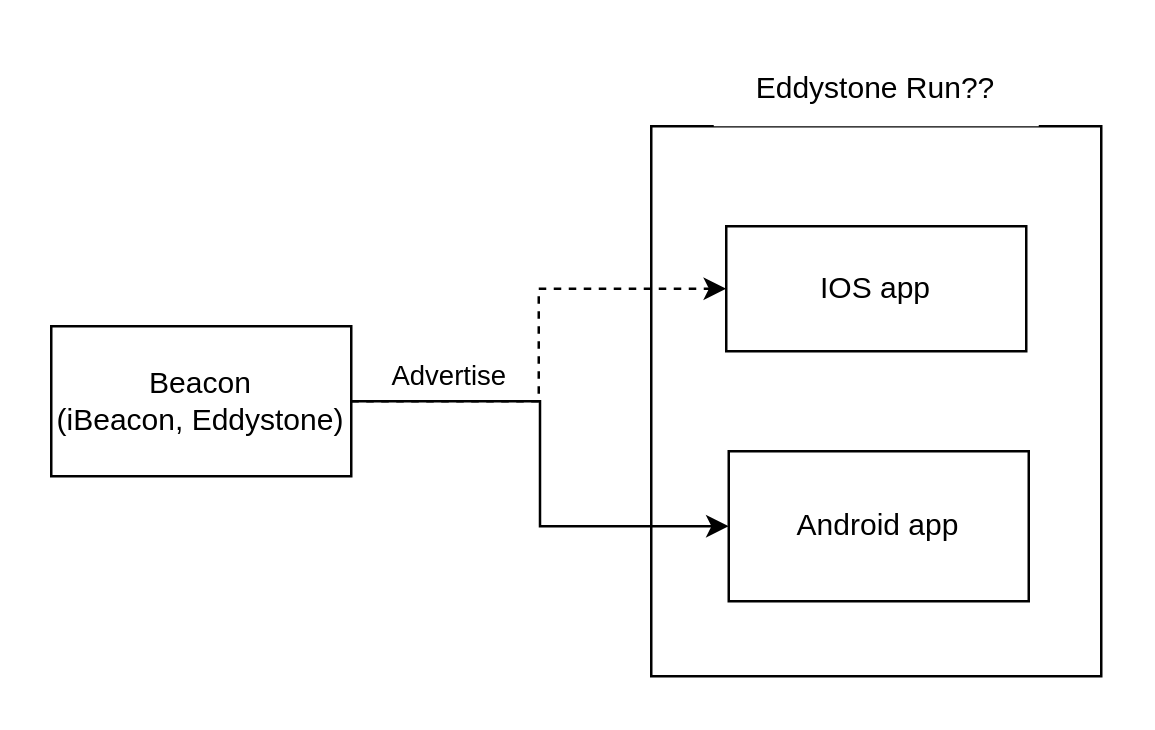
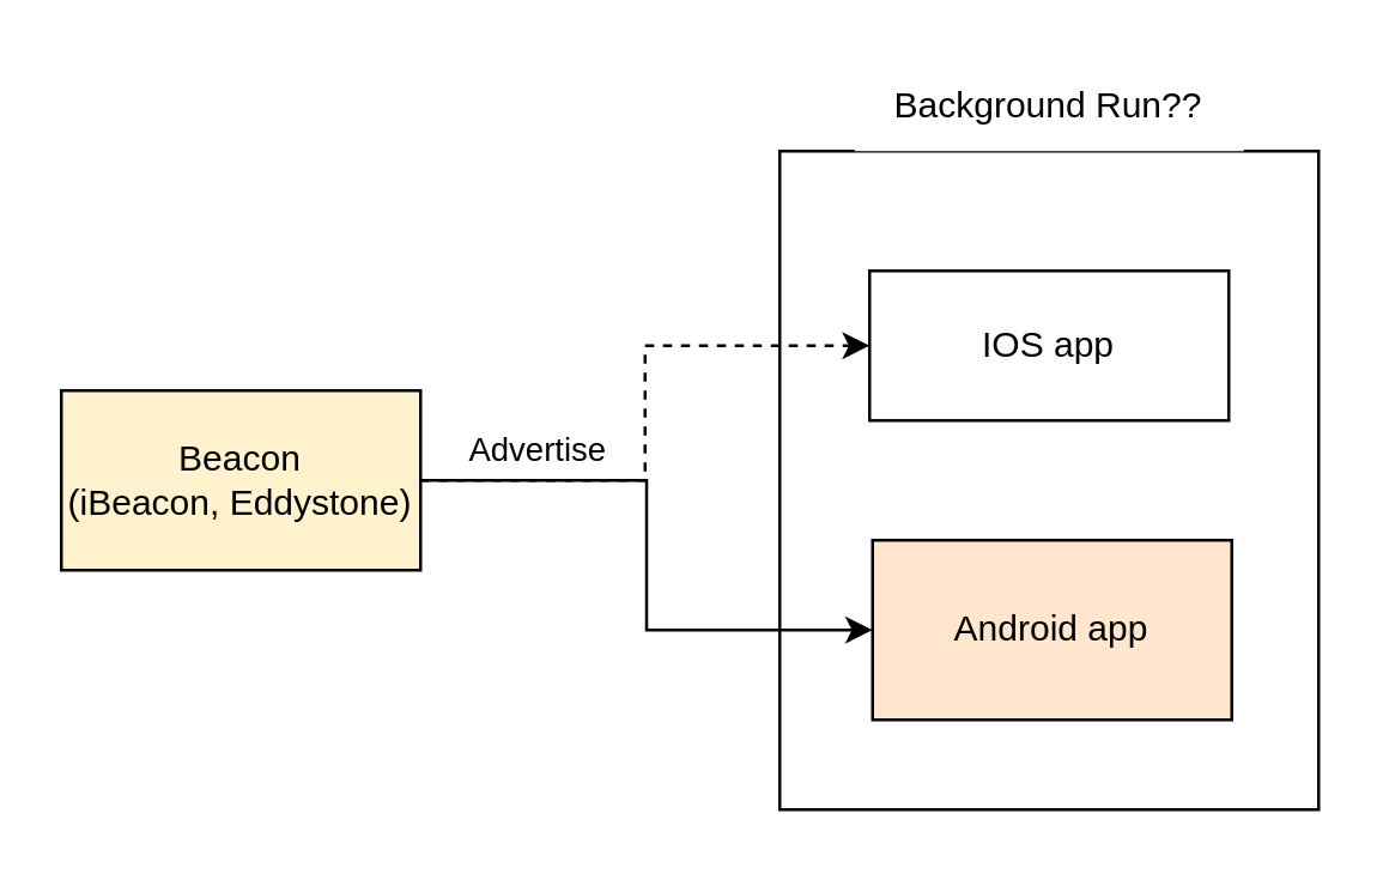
  <mxCell id="0" />
  <mxCell id="1" parent="0" />
  <mxCell id="2" value="" style="rounded=0;whiteSpace=wrap;html=1;fillColor=none;" vertex="1" parent="1"><mxGeometry x="260" y="50" width="180" height="220" as="geometry" /></mxCell>
  <mxCell id="3" value="Advertise" style="edgeStyle=orthogonalEdgeStyle;rounded=0;orthogonalLoop=1;jettySize=auto;html=1;exitX=1;exitY=0.5;exitDx=0;exitDy=0;entryX=0;entryY=0.5;entryDx=0;entryDy=0;dashed=1;" edge="1" parent="1" source="5" target="6"><mxGeometry x="-0.6" y="10" relative="1" as="geometry"><mxPoint as="offset" /></mxGeometry></mxCell>
  <mxCell id="4" style="edgeStyle=orthogonalEdgeStyle;rounded=0;orthogonalLoop=1;jettySize=auto;html=1;exitX=1;exitY=0.5;exitDx=0;exitDy=0;entryX=0;entryY=0.5;entryDx=0;entryDy=0;dashed=0;" edge="1" parent="1" source="5" target="7"><mxGeometry relative="1" as="geometry" /></mxCell>
- <mxCell id="5" value="Beacon&lt;br&gt;(iBeacon, Eddystone)" style="rounded=0;whiteSpace=wrap;html=1;" vertex="1" parent="1"><mxGeometry x="20" y="130" width="120" height="60" as="geometry" /></mxCell>
+ <mxCell id="5" value="Beacon&lt;br&gt;(iBeacon, Eddystone)" style="rounded=0;whiteSpace=wrap;html=1;fillColor=#fff2cc;" vertex="1" parent="1"><mxGeometry x="20" y="130" width="120" height="60" as="geometry" /></mxCell>
  <mxCell id="6" value="IOS app" style="whiteSpace=wrap;html=1;rounded=0;" vertex="1" parent="1"><mxGeometry x="290" y="90" width="120" height="50" as="geometry" /></mxCell>
- <mxCell id="7" value="Android app" style="whiteSpace=wrap;html=1;rounded=0;" vertex="1" parent="1"><mxGeometry x="291" y="180" width="120" height="60" as="geometry" /></mxCell>
- <mxCell id="8" value="Eddystone Run??" style="text;html=1;strokeColor=none;fillColor=default;align=center;verticalAlign=middle;whiteSpace=wrap;rounded=0;" vertex="1" parent="1"><mxGeometry x="285" y="20" width="130" height="30" as="geometry" /></mxCell>
+ <mxCell id="7" value="Android app" style="whiteSpace=wrap;html=1;rounded=0;fillColor=#ffe6cc;" vertex="1" parent="1"><mxGeometry x="291" y="180" width="120" height="60" as="geometry" /></mxCell>
+ <mxCell id="8" value="Background Run??" style="text;html=1;strokeColor=none;fillColor=default;align=center;verticalAlign=middle;whiteSpace=wrap;rounded=0;" vertex="1" parent="1"><mxGeometry x="285" y="20" width="130" height="30" as="geometry" /></mxCell>
